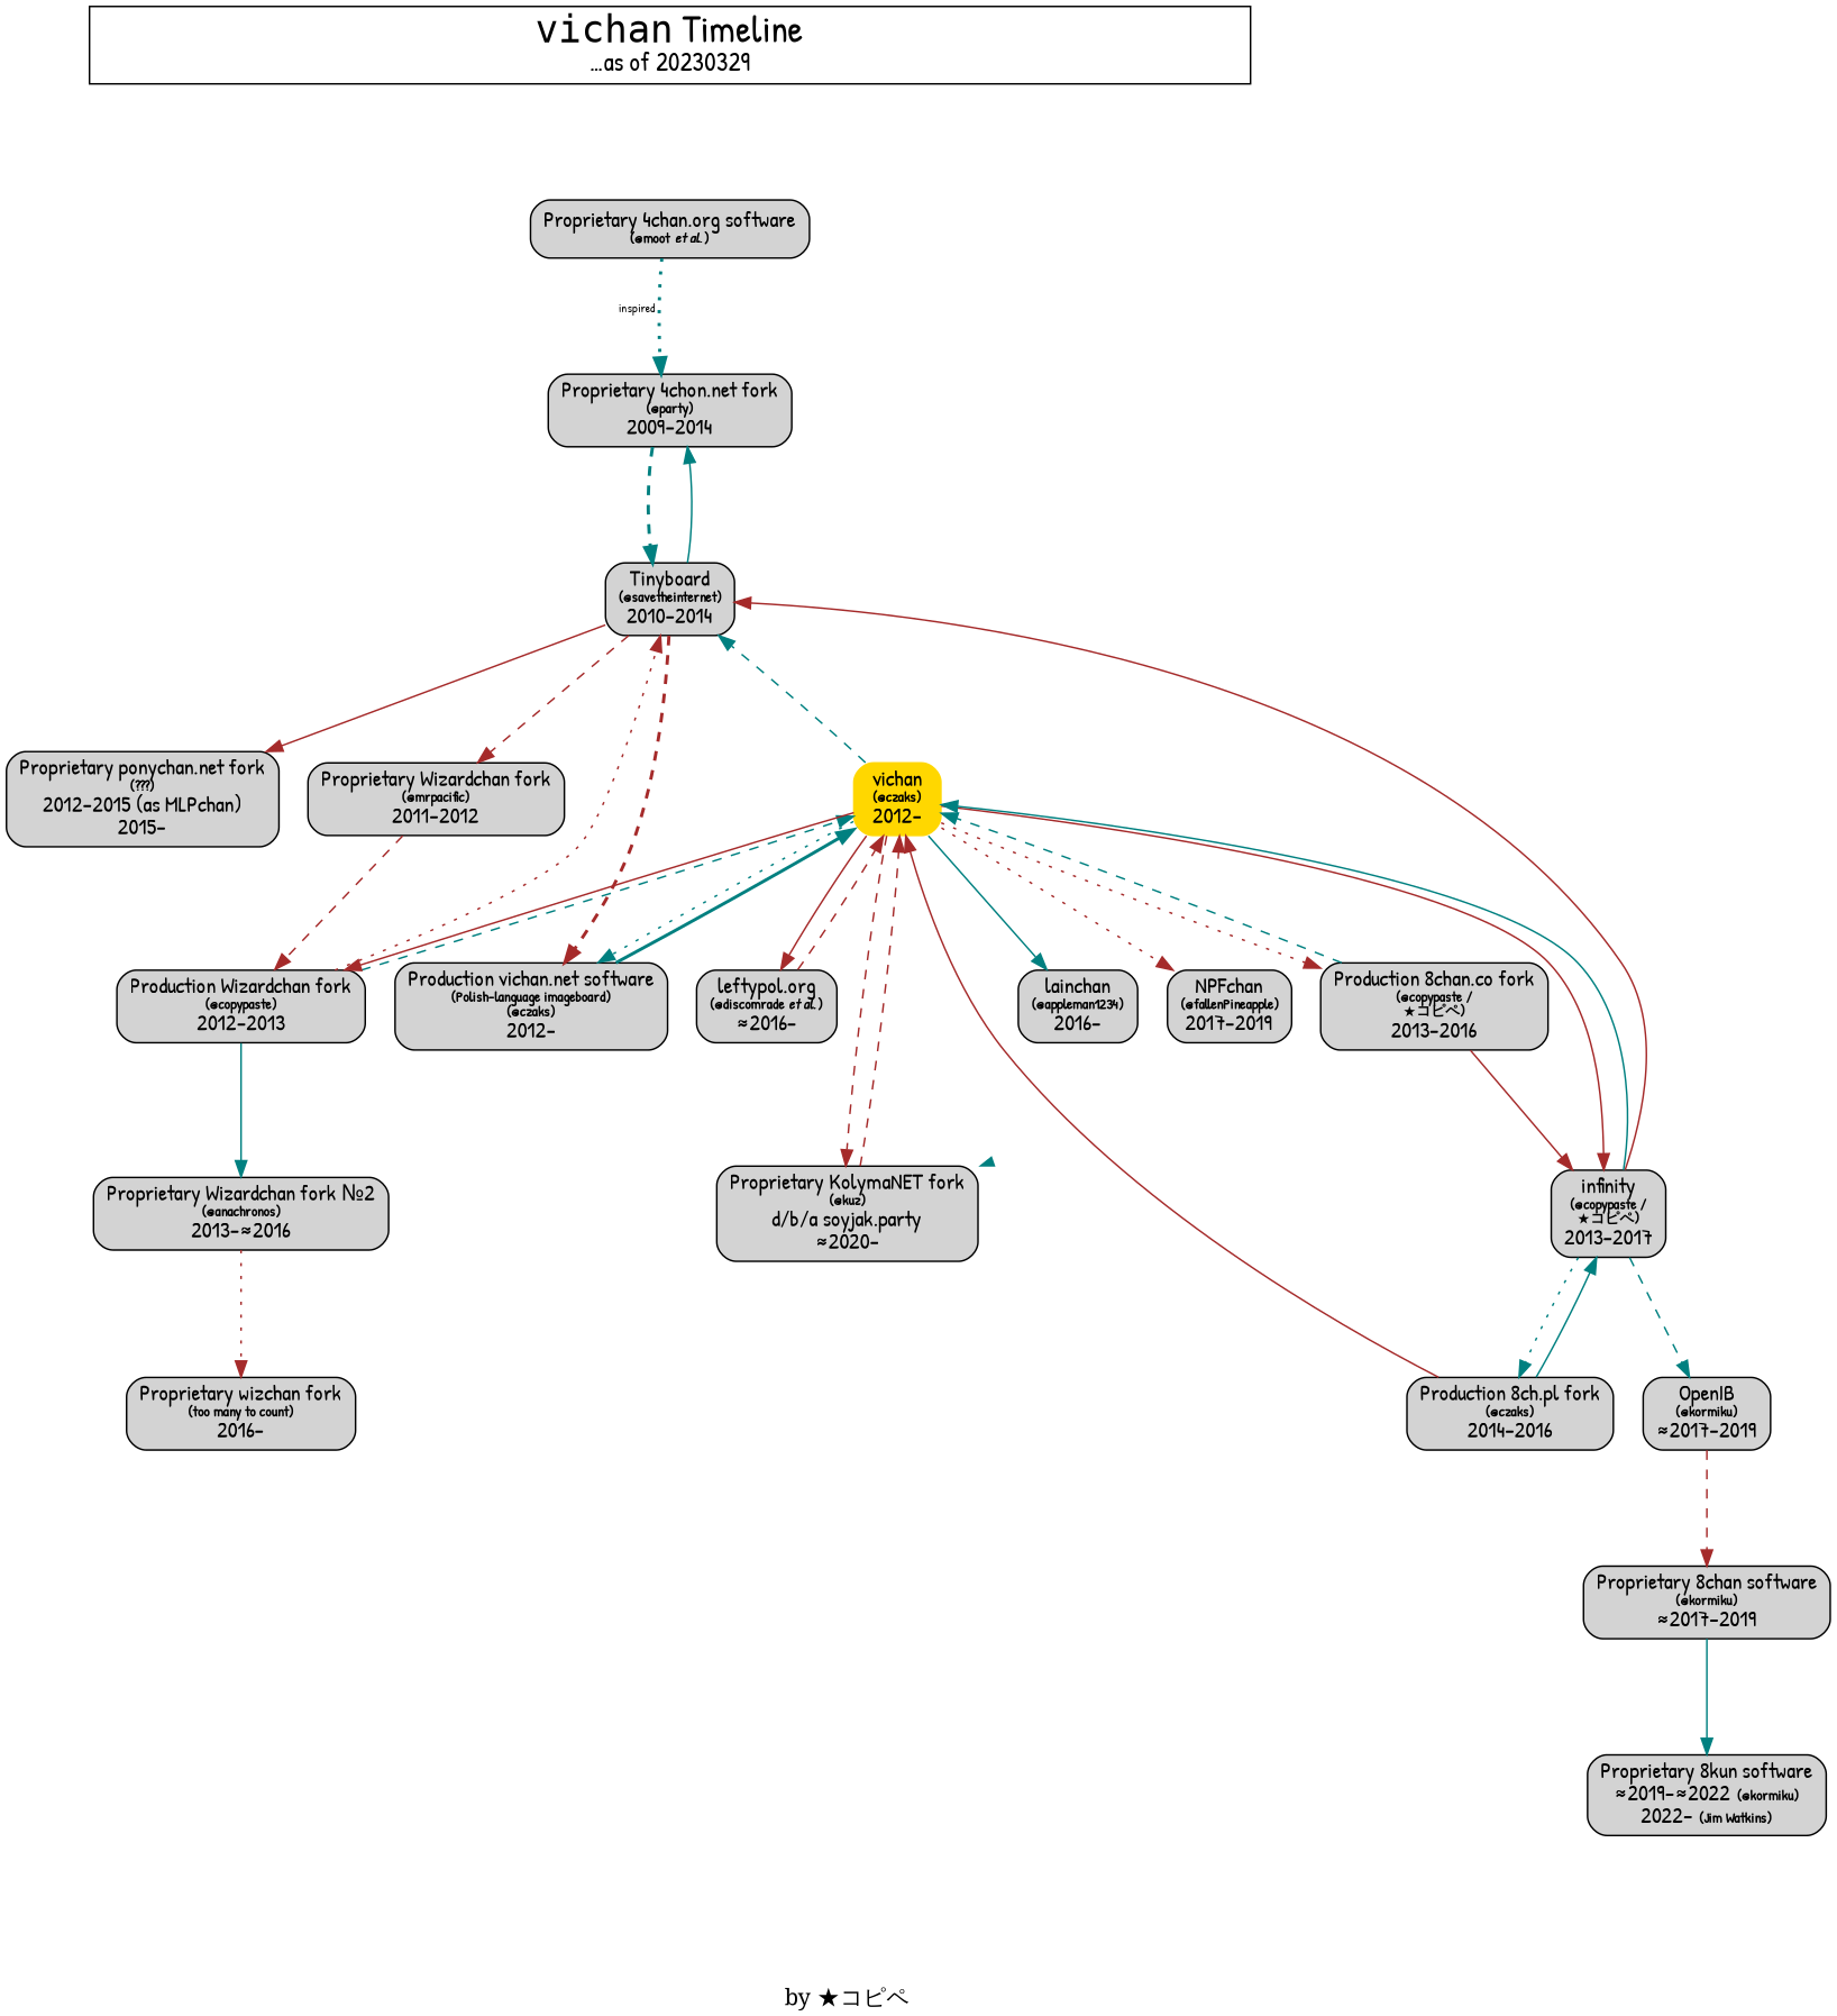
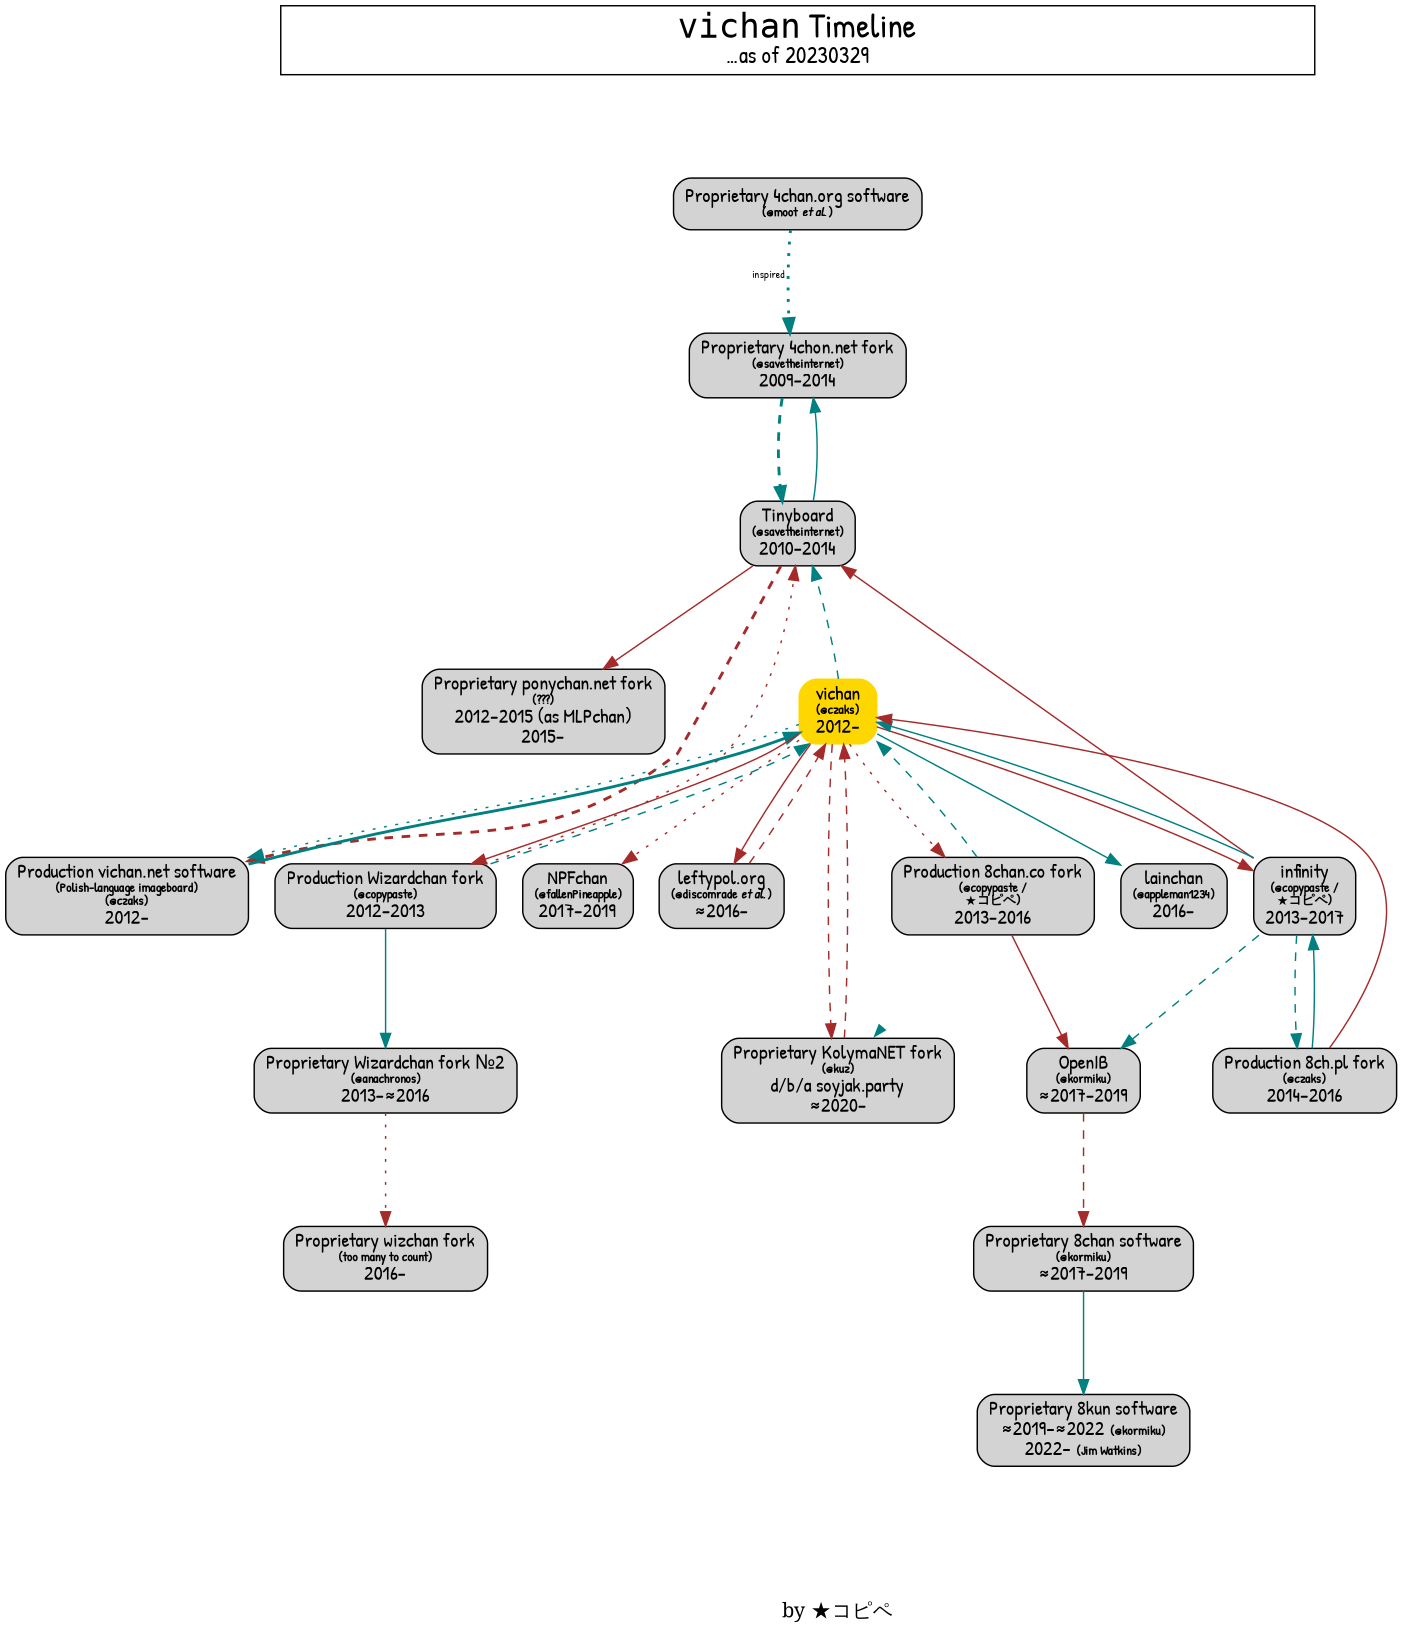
  digraph {
    fontname="Patrick Hand"
    ranksep=1
    node [fontname="Patrick Hand" shape=box style="rounded,filled"]
    edge [color=brown fontname="Patrick Hand" fontsize=8 style=solid]
    n1 [label=<Proprietary 4chan.org software<BR/><B><FONT POINT-SIZE="9">(@moot&nbsp;<I>et al.</I>)</FONT></B><BR/>>]
-   n2 [label=<Proprietary 4chon.net fork<BR/><B><FONT POINT-SIZE="9">(@party)</FONT></B><BR/>2009–2014>]
+   n2 [label=<Proprietary 4chon.net fork<BR/><B><FONT POINT-SIZE="9">(@savetheinternet)</FONT></B><BR/>2009–2014>]
    n3 [label=<Tinyboard<BR/><B><FONT POINT-SIZE="9">(@savetheinternet)</FONT></B><BR/>2010–2014>]
    n4 [label=<Proprietary ponychan.net fork<BR/><B><FONT POINT-SIZE="9">(???)</FONT></B><BR/>2012–2015 (as MLPchan)<BR/>2015–>]
-   n5 [label=<Proprietary Wizardchan fork<BR/><B><FONT POINT-SIZE="9">(@mrpacific)</FONT></B><BR/>2011–2012>]
    n6 [label=<Production vichan.net software<BR/><B><FONT POINT-SIZE="9">(Polish-language imageboard)<BR/>(@czaks)</FONT></B><BR/>2012–>]
    n7 [label=<Production Wizardchan fork<BR/><B><FONT POINT-SIZE="9">(@copypaste)</FONT></B><BR/>2012–2013>]
    n8 [color=gold label=<vichan<BR/><B><FONT POINT-SIZE="9">(@czaks)</FONT></B><BR/>2012–>]
    n9 [label=<Proprietary Wizardchan fork №2<BR/><B><FONT POINT-SIZE="9">(@anachronos)</FONT></B><BR/>2013–≈2016>]
    n10 [label=<leftypol.org<BR/><B><FONT POINT-SIZE="9">(@discomrade&nbsp;<I>et al.</I>)</FONT></B><BR/>≈2016–>]
    n11 [label=<infinity<BR/><B><FONT POINT-SIZE="9">(@copypaste /<BR/>★コピペ)</FONT></B><BR/>2013–2017>]
    n12 [label=<Production 8chan.co fork<BR/><B><FONT POINT-SIZE="9">(@copypaste /<BR/>★コピペ)</FONT></B><BR/>2013–2016>]
    n13 [label=<lainchan<BR/><B><FONT POINT-SIZE="9">(@appleman1234)</FONT></B><BR/>2016–>]
    n14 [label=<NPFchan<BR/><B><FONT POINT-SIZE="9">(@fallenPineapple)</FONT></B><BR/>2017–2019>]
    n15 [label=<Proprietary KolymaNET fork<BR/><B><FONT POINT-SIZE="9">(@kuz)</FONT></B><BR/>d/b/a soyjak.party<BR/>≈2020–>]
    n16 [label=<Proprietary wizchan fork<BR/><B><FONT POINT-SIZE="9">(too many to count)</FONT></B><BR/>2016–>]
    n17 [label=<Production 8ch.pl fork<BR/><B><FONT POINT-SIZE="9">(@czaks)</FONT></B><BR/>2014–2016>]
    n18 [label=<OpenIB<BR/><B><FONT POINT-SIZE="9">(@kormiku)</FONT></B><BR/>≈2017–2019>]
    n19 [label=<Proprietary 8chan software<BR/><B><FONT POINT-SIZE="9">(@kormiku)</FONT></B><BR/>≈2017–2019>]
    n20 [label=<Proprietary 8kun software<BR/>≈2019–≈2022&nbsp;<B><FONT POINT-SIZE="9">(@kormiku)</FONT></B><BR/>2022–&nbsp;<B><FONT POINT-SIZE="9">(Jim Watkins)</FONT></B>>]
    n21 [label=<<FONT FACE="serif">by ★コピペ</FONT>> labelloc=b shape=none style=""]
    n22 [fontsize=16 label=<<FONT POINT-SIZE="24"><FONT FACE="monospace">vichan</FONT>&nbsp;Timeline</FONT><BR/>…as of 20230329> width=10 style=""]
    subgraph sub_1 {
      n1
      n2
      n3
      n4
-     n5
      n6
      n7
      n8
      n9
      n10
      n11
      n12
      n13
      n14
      n15
      n16
      n17
      n18
      n19
      n20
    }
    subgraph sub_2 {
      n1
      n2
      n3
      n8
      n12
      n15
      subgraph sub_3 {
        rank=sink
        n21
      }
      subgraph sub_4 {
        n22
      }
    }
    n1 -> n2 [color=teal penwidth=2 style=dotted xlabel="inspired&nbsp;"]
    n1 -> n2 [arrowhead=0 color=teal penwidth=0 weight=max fontsize=""]
    n2 -> n3 [color=teal penwidth=2 style=dashed]
    n2 -> n3 [arrowhead=0 penwidth=0 style=dotted weight=max fontsize=""]
    n3 -> n2 [color=teal]
    n3 -> n4
-   n3 -> n5 [style=dashed]
    n3 -> n6 [penwidth=2 style=dashed]
    n3 -> n8 [arrowhead=0 color=teal penwidth=0 style=dashed weight=max fontsize=""]
-   n5 -> n7 [style=dashed]
    n6 -> n8 [color=teal penwidth=2]
    n7 -> n3 [style=dotted]
    n7 -> n8 [color=teal style=dashed]
    n7 -> n9 [color=teal]
    n8 -> n3 [color=teal style=dashed]
    n8 -> n6 [color=teal style=dotted]
    n8 -> n7
    n8 -> n10
    n8 -> n11
    n8 -> n12 [style=dotted]
    n8 -> n12 [arrowhead=0 penwidth=0 style=dashed weight=max fontsize=""]
    n8 -> n13 [color=teal]
    n8 -> n14 [style=dotted]
    n8 -> n15 [style=dashed]
    n9 -> n16 [style=dotted]
    n10 -> n8 [style=dashed]
    n11 -> n3
    n11 -> n8 [color=teal]
-   n11 -> n17 [color=teal style=dotted]
+   n11 -> n17 [color=teal style=dashed]
    n11 -> n18 [color=teal style=dashed]
    n12 -> n8 [color=teal rank=min style=dashed]
-   n12 -> n11
+   n12 -> n18
    n12 -> n15 [arrowhead=normal color=teal penwidth=0 weight=max fontsize=""]
    n15 -> n8 [style=dashed]
    n15 -> n21 [arrowhead=0 penwidth=0 weight=max fontsize=""]
    n17 -> n8
    n17 -> n11 [color=teal]
    n18 -> n19 [style=dashed]
    n19 -> n20 [color=teal]
    n22 -> n1 [arrowhead=0 color=teal penwidth=0 weight=max fontsize=""]
  }
